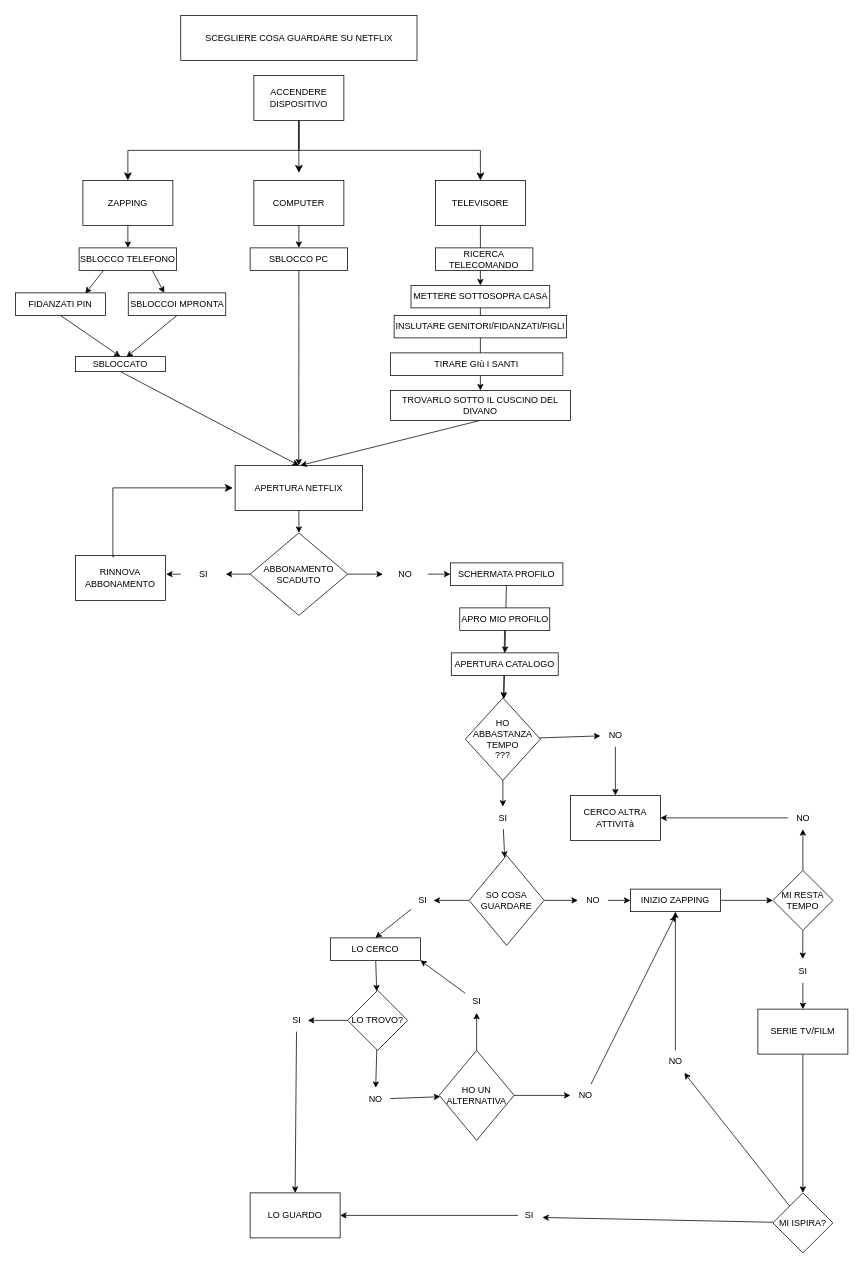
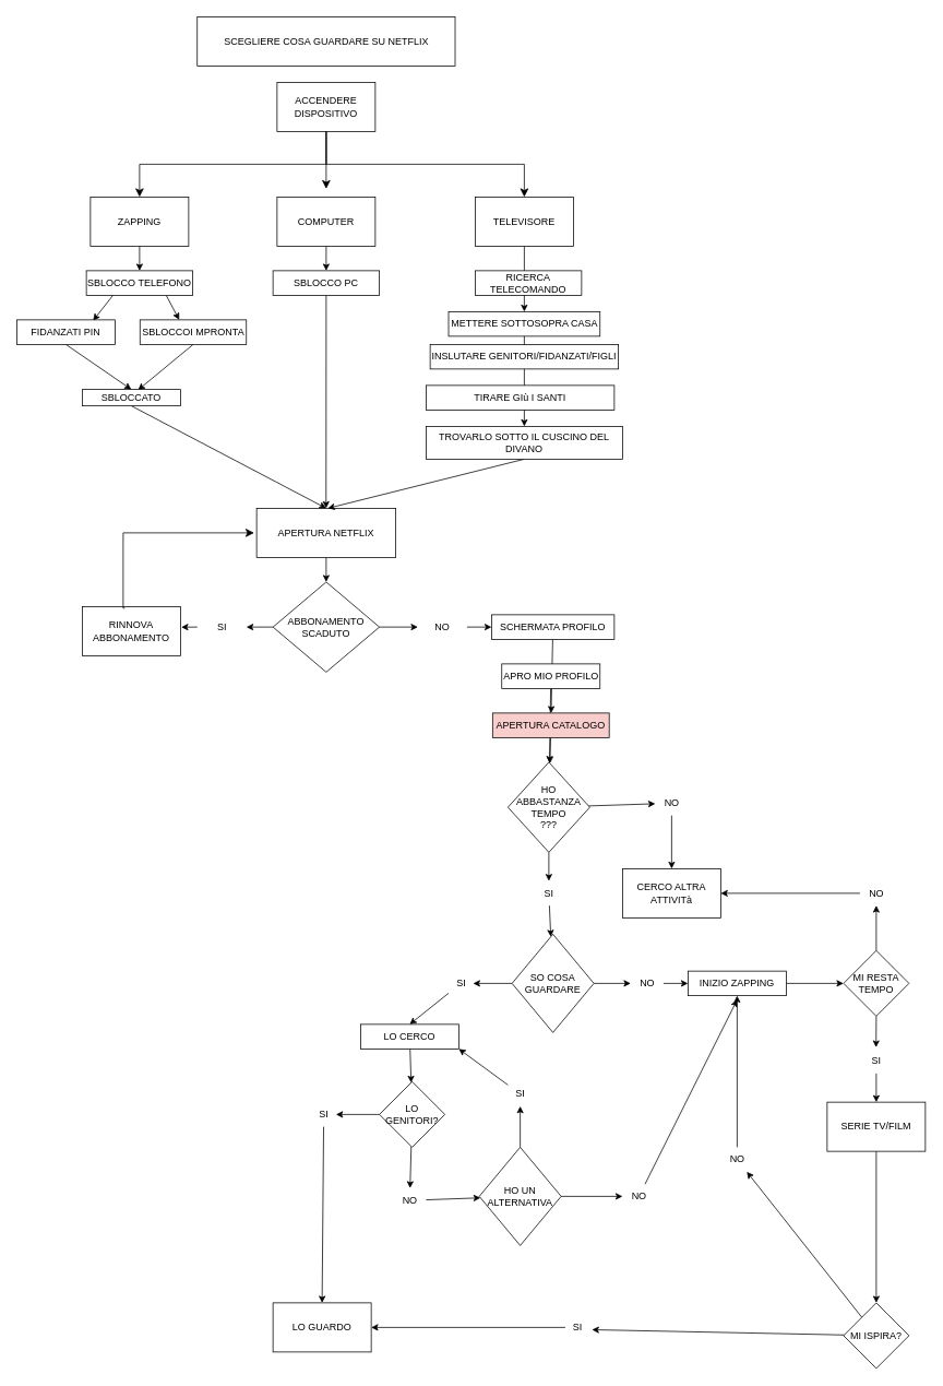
  <mxCell id="0" />
  <mxCell id="1" parent="0" />
  <mxCell id="2" value="SCEGLIERE COSA GUARDARE SU NETFLIX" style="rounded=0;whiteSpace=wrap;html=1;" parent="1" vertex="1"><mxGeometry x="240.5" y="20" width="315" height="60" as="geometry" /></mxCell>
  <mxCell id="3" value="ACCENDERE DISPOSITIVO" style="rounded=0;whiteSpace=wrap;html=1;" parent="1" vertex="1"><mxGeometry x="338" y="100" width="120" height="60" as="geometry" /></mxCell>
  <mxCell id="4" value="" style="edgeStyle=none;html=1;" parent="1" source="5" target="17" edge="1"><mxGeometry relative="1" as="geometry" /></mxCell>
  <mxCell id="5" value="ZAPPING" style="rounded=0;whiteSpace=wrap;html=1;" parent="1" vertex="1"><mxGeometry x="110" y="240" width="120" height="60" as="geometry" /></mxCell>
  <mxCell id="6" value="" style="edgeStyle=none;html=1;" parent="1" source="7" target="23" edge="1"><mxGeometry relative="1" as="geometry" /></mxCell>
  <mxCell id="7" value="COMPUTER&lt;span style=&quot;color: rgba(0, 0, 0, 0); font-family: monospace; font-size: 0px; text-align: start;&quot;&gt;%3CmxGraphModel%3E%3Croot%3E%3CmxCell%20id%3D%220%22%2F%3E%3CmxCell%20id%3D%221%22%20parent%3D%220%22%2F%3E%3CmxCell%20id%3D%222%22%20value%3D%22CELLULARE%22%20style%3D%22rounded%3D0%3BwhiteSpace%3Dwrap%3Bhtml%3D1%3B%22%20vertex%3D%221%22%20parent%3D%221%22%3E%3CmxGeometry%20x%3D%22110%22%20y%3D%22310%22%20width%3D%22120%22%20height%3D%2260%22%20as%3D%22geometry%22%2F%3E%3C%2FmxCell%3E%3C%2Froot%3E%3C%2FmxGraphModel%3E&lt;/span&gt;" style="rounded=0;whiteSpace=wrap;html=1;" parent="1" vertex="1"><mxGeometry x="338" y="240" width="120" height="60" as="geometry" /></mxCell>
  <mxCell id="8" value="" style="edgeStyle=none;html=1;" parent="1" source="9" target="26" edge="1"><mxGeometry relative="1" as="geometry" /></mxCell>
  <mxCell id="9" value="TELEVISORE" style="rounded=0;whiteSpace=wrap;html=1;" parent="1" vertex="1"><mxGeometry x="580" y="240" width="120" height="60" as="geometry" /></mxCell>
  <mxCell id="10" value="" style="edgeStyle=segmentEdgeStyle;endArrow=classic;html=1;curved=0;rounded=0;endSize=8;startSize=8;exitX=0.5;exitY=1;exitDx=0;exitDy=0;" parent="1" source="3" edge="1"><mxGeometry width="50" height="50" relative="1" as="geometry"><mxPoint x="320" y="260" as="sourcePoint" /><mxPoint x="170" y="240" as="targetPoint" /><Array as="points"><mxPoint x="398" y="200" /><mxPoint x="170" y="200" /></Array></mxGeometry></mxCell>
  <mxCell id="11" value="" style="edgeStyle=segmentEdgeStyle;endArrow=classic;html=1;curved=0;rounded=0;endSize=8;startSize=8;exitX=0.5;exitY=1;exitDx=0;exitDy=0;" parent="1" source="3" edge="1"><mxGeometry width="50" height="50" relative="1" as="geometry"><mxPoint x="400" y="430" as="sourcePoint" /><mxPoint x="398" y="230" as="targetPoint" /></mxGeometry></mxCell>
  <mxCell id="12" value="" style="edgeStyle=segmentEdgeStyle;endArrow=classic;html=1;curved=0;rounded=0;endSize=8;startSize=8;exitX=0.5;exitY=1;exitDx=0;exitDy=0;" parent="1" source="3" edge="1"><mxGeometry width="50" height="50" relative="1" as="geometry"><mxPoint x="408" y="210" as="sourcePoint" /><mxPoint x="640" y="240" as="targetPoint" /><Array as="points"><mxPoint x="398" y="200" /><mxPoint x="640" y="200" /></Array></mxGeometry></mxCell>
  <mxCell id="13" style="edgeStyle=none;html=1;entryX=0.5;entryY=0;entryDx=0;entryDy=0;" parent="1" source="14" target="33" edge="1"><mxGeometry relative="1" as="geometry" /></mxCell>
  <mxCell id="14" value="APERTURA NETFLIX" style="rounded=0;whiteSpace=wrap;html=1;" parent="1" vertex="1"><mxGeometry x="313" y="620" width="170" height="60" as="geometry" /></mxCell>
  <mxCell id="15" style="edgeStyle=none;html=1;exitX=0.25;exitY=1;exitDx=0;exitDy=0;entryX=0.777;entryY=0.03;entryDx=0;entryDy=0;entryPerimeter=0;" parent="1" source="17" target="19" edge="1"><mxGeometry relative="1" as="geometry" /></mxCell>
  <mxCell id="16" style="edgeStyle=none;html=1;exitX=0.75;exitY=1;exitDx=0;exitDy=0;entryX=0.369;entryY=-0.002;entryDx=0;entryDy=0;entryPerimeter=0;" parent="1" source="17" target="21" edge="1"><mxGeometry relative="1" as="geometry" /></mxCell>
  <mxCell id="17" value="SBLOCCO TELEFONO" style="rounded=0;whiteSpace=wrap;html=1;" parent="1" vertex="1"><mxGeometry x="105" y="330" width="130" height="30" as="geometry" /></mxCell>
  <mxCell id="18" style="edgeStyle=none;html=1;exitX=0.5;exitY=1;exitDx=0;exitDy=0;entryX=0.5;entryY=0;entryDx=0;entryDy=0;" parent="1" source="19" target="55" edge="1"><mxGeometry relative="1" as="geometry" /></mxCell>
  <mxCell id="19" value="FIDANZATI PIN" style="rounded=0;whiteSpace=wrap;html=1;" parent="1" vertex="1"><mxGeometry x="20" y="390" width="120" height="30" as="geometry" /></mxCell>
  <mxCell id="20" style="edgeStyle=none;html=1;exitX=0.5;exitY=1;exitDx=0;exitDy=0;entryX=0.568;entryY=0.029;entryDx=0;entryDy=0;entryPerimeter=0;" parent="1" source="21" target="55" edge="1"><mxGeometry relative="1" as="geometry" /></mxCell>
  <mxCell id="21" value="SBLOCCOI MPRONTA" style="rounded=0;whiteSpace=wrap;html=1;" parent="1" vertex="1"><mxGeometry x="170.5" y="390" width="130" height="30" as="geometry" /></mxCell>
  <mxCell id="22" style="edgeStyle=none;html=1;exitX=0.5;exitY=1;exitDx=0;exitDy=0;" parent="1" source="23" edge="1"><mxGeometry relative="1" as="geometry"><mxPoint x="397.857" y="620" as="targetPoint" /></mxGeometry></mxCell>
  <mxCell id="23" value="SBLOCCO PC" style="rounded=0;whiteSpace=wrap;html=1;" parent="1" vertex="1"><mxGeometry x="333" y="330" width="130" height="30" as="geometry" /></mxCell>
  <mxCell id="24" value="RICERCA TELECOMANDO" style="rounded=0;whiteSpace=wrap;html=1;" parent="1" vertex="1"><mxGeometry x="580" y="330" width="130" height="30" as="geometry" /></mxCell>
  <mxCell id="25" value="" style="edgeStyle=none;html=1;" parent="1" source="26" target="30" edge="1"><mxGeometry relative="1" as="geometry" /></mxCell>
  <mxCell id="26" value="METTERE SOTTOSOPRA CASA&lt;br&gt;" style="rounded=0;whiteSpace=wrap;html=1;" parent="1" vertex="1"><mxGeometry x="547.5" y="380" width="185" height="30" as="geometry" /></mxCell>
  <mxCell id="27" value="INSLUTARE GENITORI/FIDANZATI/FIGLI" style="rounded=0;whiteSpace=wrap;html=1;" parent="1" vertex="1"><mxGeometry x="525" y="420" width="230" height="30" as="geometry" /></mxCell>
  <mxCell id="28" value="TIRARE GIù I SANTI" style="rounded=0;whiteSpace=wrap;html=1;" parent="1" vertex="1"><mxGeometry x="520" y="470" width="230" height="30" as="geometry" /></mxCell>
  <mxCell id="29" style="edgeStyle=none;html=1;exitX=0.5;exitY=1;exitDx=0;exitDy=0;" parent="1" source="30" edge="1"><mxGeometry relative="1" as="geometry"><mxPoint x="400" y="620" as="targetPoint" /></mxGeometry></mxCell>
  <mxCell id="30" value="TROVARLO SOTTO IL CUSCINO DEL DIVANO" style="rounded=0;whiteSpace=wrap;html=1;" parent="1" vertex="1"><mxGeometry x="520" y="520" width="240" height="40" as="geometry" /></mxCell>
  <mxCell id="31" value="" style="edgeStyle=none;html=1;" parent="1" source="33" target="37" edge="1"><mxGeometry relative="1" as="geometry" /></mxCell>
  <mxCell id="32" style="edgeStyle=none;html=1;exitX=0;exitY=0.5;exitDx=0;exitDy=0;" parent="1" source="33" target="35" edge="1"><mxGeometry relative="1" as="geometry" /></mxCell>
  <mxCell id="33" value="ABBONAMENTO SCADUTO" style="rhombus;whiteSpace=wrap;html=1;" parent="1" vertex="1"><mxGeometry x="333" y="710" width="130" height="110" as="geometry" /></mxCell>
  <mxCell id="34" style="edgeStyle=none;html=1;exitX=0;exitY=0.5;exitDx=0;exitDy=0;entryX=1.008;entryY=0.419;entryDx=0;entryDy=0;entryPerimeter=0;" parent="1" source="35" target="38" edge="1"><mxGeometry relative="1" as="geometry" /></mxCell>
  <mxCell id="35" value="SI" style="text;html=1;strokeColor=none;fillColor=none;align=center;verticalAlign=middle;whiteSpace=wrap;rounded=0;" parent="1" vertex="1"><mxGeometry x="240.5" y="750" width="60" height="30" as="geometry" /></mxCell>
  <mxCell id="36" value="" style="edgeStyle=none;html=1;" parent="1" source="37" target="40" edge="1"><mxGeometry relative="1" as="geometry" /></mxCell>
  <mxCell id="37" value="NO" style="text;html=1;strokeColor=none;fillColor=none;align=center;verticalAlign=middle;whiteSpace=wrap;rounded=0;" parent="1" vertex="1"><mxGeometry x="510" y="750" width="60" height="30" as="geometry" /></mxCell>
  <mxCell id="38" value="RINNOVA ABBONAMENTO" style="rounded=0;whiteSpace=wrap;html=1;" parent="1" vertex="1"><mxGeometry x="100" y="740" width="120" height="60" as="geometry" /></mxCell>
  <mxCell id="39" value="" style="edgeStyle=none;html=1;" parent="1" source="40" target="45" edge="1"><mxGeometry relative="1" as="geometry" /></mxCell>
  <mxCell id="40" value="SCHERMATA PROFILO" style="rounded=0;whiteSpace=wrap;html=1;" parent="1" vertex="1"><mxGeometry x="600" y="750" width="150" height="30" as="geometry" /></mxCell>
  <mxCell id="41" value="" style="edgeStyle=elbowEdgeStyle;elbow=horizontal;endArrow=classic;html=1;curved=0;rounded=0;endSize=8;startSize=8;exitX=0.433;exitY=0.033;exitDx=0;exitDy=0;exitPerimeter=0;" parent="1" source="38" edge="1"><mxGeometry width="50" height="50" relative="1" as="geometry"><mxPoint x="180" y="700" as="sourcePoint" /><mxPoint x="310" y="650" as="targetPoint" /><Array as="points"><mxPoint x="150" y="690" /></Array></mxGeometry></mxCell>
  <mxCell id="42" value="" style="edgeStyle=none;html=1;" parent="1" source="43" target="48" edge="1"><mxGeometry relative="1" as="geometry" /></mxCell>
  <mxCell id="43" value="APRO MIO PROFILO" style="rounded=0;whiteSpace=wrap;html=1;" parent="1" vertex="1"><mxGeometry x="612.5" y="810" width="120" height="30" as="geometry" /></mxCell>
  <mxCell id="44" value="" style="edgeStyle=none;html=1;endArrow=open;" parent="1" source="45" target="48" edge="1"><mxGeometry relative="1" as="geometry" /></mxCell>
- <mxCell id="45" value="APERTURA CATALOGO" style="rounded=0;whiteSpace=wrap;html=1;" parent="1" vertex="1"><mxGeometry x="601.25" y="870" width="142.5" height="30" as="geometry" /></mxCell>
+ <mxCell id="45" value="APERTURA CATALOGO" style="rounded=0;whiteSpace=wrap;html=1;fillColor=#f8cecc;" parent="1" vertex="1"><mxGeometry x="601.25" y="870" width="142.5" height="30" as="geometry" /></mxCell>
  <mxCell id="46" value="" style="edgeStyle=none;html=1;" parent="1" source="48" target="50" edge="1"><mxGeometry relative="1" as="geometry" /></mxCell>
  <mxCell id="47" value="" style="edgeStyle=none;html=1;" parent="1" source="48" target="52" edge="1"><mxGeometry relative="1" as="geometry" /></mxCell>
  <mxCell id="48" value="HO ABBASTANZA TEMPO&lt;br&gt;???" style="rhombus;whiteSpace=wrap;html=1;" parent="1" vertex="1"><mxGeometry x="620" y="930" width="100" height="110" as="geometry" /></mxCell>
  <mxCell id="49" value="" style="edgeStyle=none;html=1;" parent="1" source="50" target="58" edge="1"><mxGeometry relative="1" as="geometry" /></mxCell>
  <mxCell id="50" value="SI" style="text;html=1;align=center;verticalAlign=middle;resizable=0;points=[];autosize=1;strokeColor=none;fillColor=none;" parent="1" vertex="1"><mxGeometry x="655" y="1075" width="30" height="30" as="geometry" /></mxCell>
  <mxCell id="51" value="" style="edgeStyle=none;html=1;" parent="1" source="52" target="53" edge="1"><mxGeometry relative="1" as="geometry" /></mxCell>
  <mxCell id="52" value="NO" style="text;html=1;align=center;verticalAlign=middle;resizable=0;points=[];autosize=1;strokeColor=none;fillColor=none;" parent="1" vertex="1"><mxGeometry x="800" y="965" width="40" height="30" as="geometry" /></mxCell>
  <mxCell id="53" value="CERCO ALTRA ATTIVITà" style="whiteSpace=wrap;html=1;" parent="1" vertex="1"><mxGeometry x="760" y="1060" width="120" height="60" as="geometry" /></mxCell>
  <mxCell id="54" style="edgeStyle=none;html=1;exitX=0.5;exitY=1;exitDx=0;exitDy=0;entryX=0.5;entryY=0;entryDx=0;entryDy=0;" parent="1" source="55" target="14" edge="1"><mxGeometry relative="1" as="geometry" /></mxCell>
  <mxCell id="55" value="SBLOCCATO" style="whiteSpace=wrap;html=1;" parent="1" vertex="1"><mxGeometry x="100" y="475" width="120" height="20" as="geometry" /></mxCell>
  <mxCell id="56" value="" style="edgeStyle=none;html=1;" parent="1" source="58" target="60" edge="1"><mxGeometry relative="1" as="geometry" /></mxCell>
  <mxCell id="57" value="" style="edgeStyle=none;html=1;" parent="1" source="58" target="62" edge="1"><mxGeometry relative="1" as="geometry" /></mxCell>
  <mxCell id="58" value="SO COSA GUARDARE" style="rhombus;whiteSpace=wrap;html=1;" parent="1" vertex="1"><mxGeometry x="625" y="1140" width="100" height="120" as="geometry" /></mxCell>
  <mxCell id="59" style="edgeStyle=none;html=1;entryX=0.5;entryY=0;entryDx=0;entryDy=0;" parent="1" source="60" target="64" edge="1"><mxGeometry relative="1" as="geometry" /></mxCell>
  <mxCell id="60" value="SI" style="text;html=1;align=center;verticalAlign=middle;resizable=0;points=[];autosize=1;strokeColor=none;fillColor=none;" parent="1" vertex="1"><mxGeometry x="547.5" y="1185" width="30" height="30" as="geometry" /></mxCell>
  <mxCell id="61" value="" style="edgeStyle=none;html=1;" parent="1" source="62" target="81" edge="1"><mxGeometry relative="1" as="geometry" /></mxCell>
  <mxCell id="62" value="NO" style="text;html=1;align=center;verticalAlign=middle;resizable=0;points=[];autosize=1;strokeColor=none;fillColor=none;" parent="1" vertex="1"><mxGeometry x="770" y="1185" width="40" height="30" as="geometry" /></mxCell>
  <mxCell id="63" value="" style="edgeStyle=none;html=1;" parent="1" source="64" target="67" edge="1"><mxGeometry relative="1" as="geometry" /></mxCell>
  <mxCell id="64" value="LO CERCO" style="whiteSpace=wrap;html=1;" parent="1" vertex="1"><mxGeometry x="440" y="1250" width="120" height="30" as="geometry" /></mxCell>
  <mxCell id="65" value="" style="edgeStyle=none;html=1;" parent="1" source="67" target="69" edge="1"><mxGeometry relative="1" as="geometry" /></mxCell>
  <mxCell id="66" value="" style="edgeStyle=none;html=1;" parent="1" source="67" target="71" edge="1"><mxGeometry relative="1" as="geometry" /></mxCell>
- <mxCell id="67" value="LO TROVO?" style="rhombus;whiteSpace=wrap;html=1;" parent="1" vertex="1"><mxGeometry x="463" y="1320" width="80" height="80" as="geometry" /></mxCell>
+ <mxCell id="67" value="LO GENITORI?" style="rhombus;whiteSpace=wrap;html=1;" parent="1" vertex="1"><mxGeometry x="463" y="1320" width="80" height="80" as="geometry" /></mxCell>
  <mxCell id="68" style="edgeStyle=none;html=1;entryX=0.5;entryY=0;entryDx=0;entryDy=0;" parent="1" source="69" target="79" edge="1"><mxGeometry relative="1" as="geometry" /></mxCell>
  <mxCell id="69" value="SI" style="text;html=1;align=center;verticalAlign=middle;resizable=0;points=[];autosize=1;strokeColor=none;fillColor=none;" parent="1" vertex="1"><mxGeometry x="380" y="1345" width="30" height="30" as="geometry" /></mxCell>
  <mxCell id="70" value="" style="edgeStyle=none;html=1;" parent="1" source="71" target="74" edge="1"><mxGeometry relative="1" as="geometry" /></mxCell>
  <mxCell id="71" value="NO" style="text;html=1;align=center;verticalAlign=middle;resizable=0;points=[];autosize=1;strokeColor=none;fillColor=none;" parent="1" vertex="1"><mxGeometry x="480" y="1450" width="40" height="30" as="geometry" /></mxCell>
  <mxCell id="72" value="" style="edgeStyle=none;html=1;" parent="1" source="74" target="76" edge="1"><mxGeometry relative="1" as="geometry" /></mxCell>
  <mxCell id="73" value="" style="edgeStyle=none;html=1;" parent="1" source="74" target="78" edge="1"><mxGeometry relative="1" as="geometry" /></mxCell>
  <mxCell id="74" value="HO UN ALTERNATIVA" style="rhombus;whiteSpace=wrap;html=1;" parent="1" vertex="1"><mxGeometry x="585" y="1400" width="100" height="120" as="geometry" /></mxCell>
  <mxCell id="75" style="edgeStyle=none;html=1;entryX=1;entryY=1;entryDx=0;entryDy=0;" parent="1" source="76" target="64" edge="1"><mxGeometry relative="1" as="geometry" /></mxCell>
  <mxCell id="76" value="SI" style="text;html=1;align=center;verticalAlign=middle;resizable=0;points=[];autosize=1;strokeColor=none;fillColor=none;" parent="1" vertex="1"><mxGeometry x="620" y="1320" width="30" height="30" as="geometry" /></mxCell>
  <mxCell id="77" style="edgeStyle=none;html=1;" parent="1" source="78" edge="1"><mxGeometry relative="1" as="geometry"><mxPoint x="900" y="1220" as="targetPoint" /></mxGeometry></mxCell>
  <mxCell id="78" value="NO" style="text;html=1;align=center;verticalAlign=middle;resizable=0;points=[];autosize=1;strokeColor=none;fillColor=none;" parent="1" vertex="1"><mxGeometry x="760" y="1445" width="40" height="30" as="geometry" /></mxCell>
  <mxCell id="79" value="LO GUARDO" style="whiteSpace=wrap;html=1;" parent="1" vertex="1"><mxGeometry x="333" y="1590" width="120" height="60" as="geometry" /></mxCell>
  <mxCell id="80" value="" style="edgeStyle=none;html=1;" parent="1" source="81" target="84" edge="1"><mxGeometry relative="1" as="geometry" /></mxCell>
  <mxCell id="81" value="INIZIO ZAPPING" style="whiteSpace=wrap;html=1;" parent="1" vertex="1"><mxGeometry x="840" y="1185" width="120" height="30" as="geometry" /></mxCell>
  <mxCell id="82" value="" style="edgeStyle=none;html=1;" parent="1" source="84" target="86" edge="1"><mxGeometry relative="1" as="geometry" /></mxCell>
  <mxCell id="83" style="edgeStyle=none;html=1;exitX=0.5;exitY=1;exitDx=0;exitDy=0;entryX=0.492;entryY=-0.063;entryDx=0;entryDy=0;entryPerimeter=0;" parent="1" source="84" target="88" edge="1"><mxGeometry relative="1" as="geometry" /></mxCell>
  <mxCell id="84" value="MI RESTA TEMPO" style="rhombus;whiteSpace=wrap;html=1;" parent="1" vertex="1"><mxGeometry x="1030" y="1160" width="80" height="80" as="geometry" /></mxCell>
  <mxCell id="85" style="edgeStyle=none;html=1;entryX=1;entryY=0.5;entryDx=0;entryDy=0;" parent="1" source="86" target="53" edge="1"><mxGeometry relative="1" as="geometry" /></mxCell>
  <mxCell id="86" value="NO" style="text;html=1;align=center;verticalAlign=middle;resizable=0;points=[];autosize=1;strokeColor=none;fillColor=none;" parent="1" vertex="1"><mxGeometry x="1050" y="1075" width="40" height="30" as="geometry" /></mxCell>
  <mxCell id="87" value="" style="edgeStyle=none;html=1;" parent="1" source="88" target="90" edge="1"><mxGeometry relative="1" as="geometry" /></mxCell>
  <mxCell id="88" value="SI" style="text;html=1;align=center;verticalAlign=middle;resizable=0;points=[];autosize=1;strokeColor=none;fillColor=none;" parent="1" vertex="1"><mxGeometry x="1055" y="1280" width="30" height="30" as="geometry" /></mxCell>
  <mxCell id="89" style="edgeStyle=none;html=1;entryX=0.5;entryY=0;entryDx=0;entryDy=0;" parent="1" source="90" target="93" edge="1"><mxGeometry relative="1" as="geometry" /></mxCell>
  <mxCell id="90" value="SERIE TV/FILM" style="whiteSpace=wrap;html=1;" parent="1" vertex="1"><mxGeometry x="1010" y="1345" width="120" height="60" as="geometry" /></mxCell>
  <mxCell id="91" style="edgeStyle=none;html=1;entryX=1.09;entryY=0.594;entryDx=0;entryDy=0;entryPerimeter=0;" parent="1" source="93" target="95" edge="1"><mxGeometry relative="1" as="geometry" /></mxCell>
  <mxCell id="92" value="" style="edgeStyle=none;html=1;" parent="1" source="93" target="97" edge="1"><mxGeometry relative="1" as="geometry" /></mxCell>
  <mxCell id="93" value="MI ISPIRA?" style="rhombus;whiteSpace=wrap;html=1;" parent="1" vertex="1"><mxGeometry x="1030" y="1590" width="80" height="80" as="geometry" /></mxCell>
  <mxCell id="94" style="edgeStyle=none;html=1;entryX=1;entryY=0.5;entryDx=0;entryDy=0;" parent="1" source="95" target="79" edge="1"><mxGeometry relative="1" as="geometry" /></mxCell>
  <mxCell id="95" value="SI" style="text;html=1;align=center;verticalAlign=middle;resizable=0;points=[];autosize=1;strokeColor=none;fillColor=none;" parent="1" vertex="1"><mxGeometry x="690" y="1605" width="30" height="30" as="geometry" /></mxCell>
  <mxCell id="96" style="edgeStyle=none;html=1;entryX=0.5;entryY=1;entryDx=0;entryDy=0;" parent="1" source="97" target="81" edge="1"><mxGeometry relative="1" as="geometry" /></mxCell>
  <mxCell id="97" value="NO" style="text;html=1;align=center;verticalAlign=middle;resizable=0;points=[];autosize=1;strokeColor=none;fillColor=none;" parent="1" vertex="1"><mxGeometry x="880" y="1400" width="40" height="30" as="geometry" /></mxCell>
